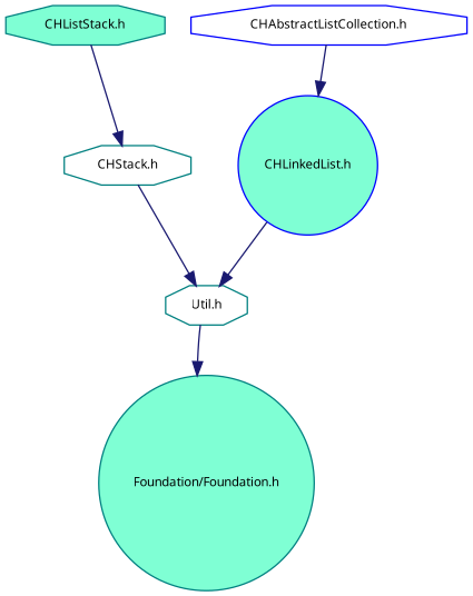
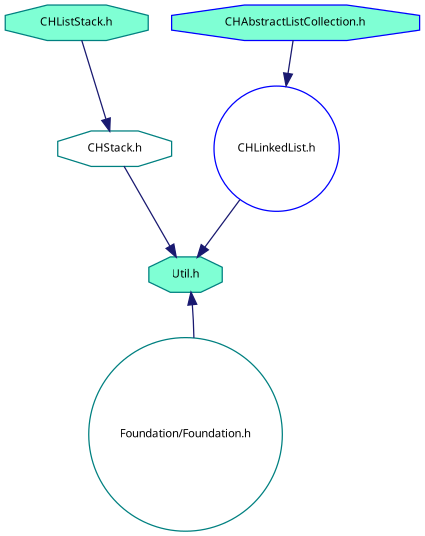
  digraph {
    node [color=teal fillcolor=aquamarine fontname=LucidaGrande fontsize=9 shape=octagon style=filled]
    edge [color=midnightblue fontname=LucidaGrande fontsize=9 labelfontname=LucidaGrande labelfontsize=9 style=solid]
    n1 [fontcolor=black height=0.2 label="CHListStack.h" width=0.4]
    n2 [fillcolor=white height=0.2 label="CHStack.h" width=0.4]
-   n3 [fillcolor=white height=0.2 label="Util.h" width=0.4]
-   n4 [color=blue fillcolor=white height=0.2 label="CHAbstractListCollection.h" width=0.4]
-   n5 [color=blue height=0.2 label="CHLinkedList.h" shape=circle width=0.4]
-   n6 [height=0.2 label="Foundation/Foundation.h" shape=circle width=0.4]
+   n3 [height=0.2 label="Util.h" width=0.4]
+   n4 [color=blue height=0.2 label="CHAbstractListCollection.h" width=0.4]
+   n5 [color=blue fillcolor=white height=0.2 label="CHLinkedList.h" shape=circle width=0.4]
+   n6 [fillcolor=white height=0.2 label="Foundation/Foundation.h" shape=circle width=0.4]
    n1 -> n2
    n2 -> n3
-   n3 -> n6
+   n6 -> n3
    n4 -> n5
    n5 -> n3
  }
